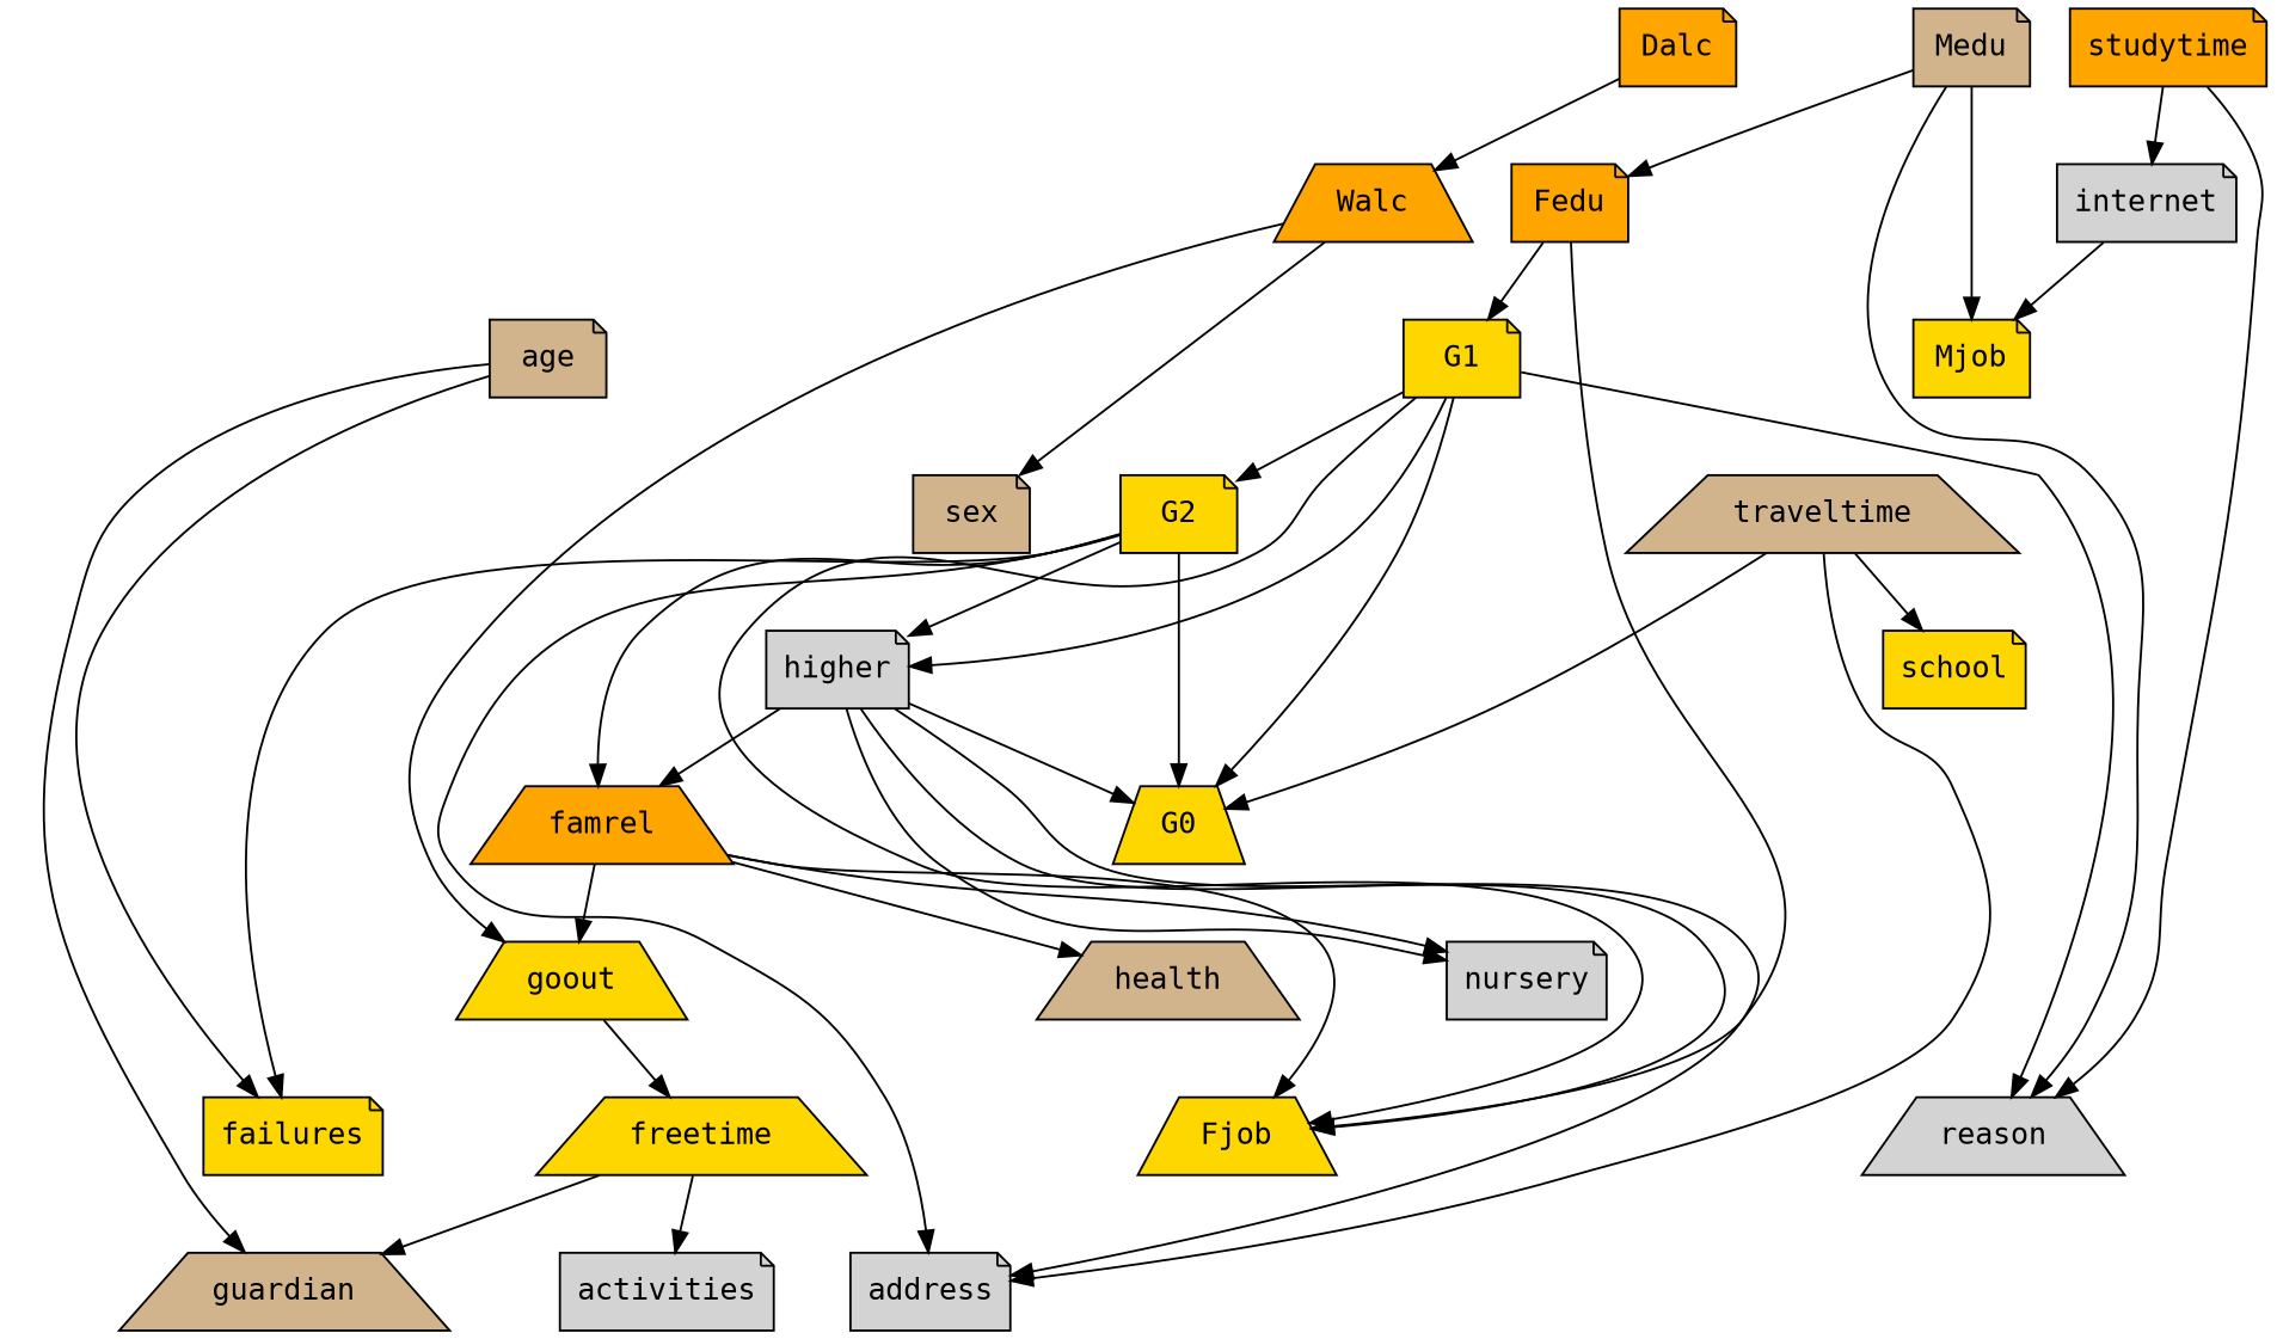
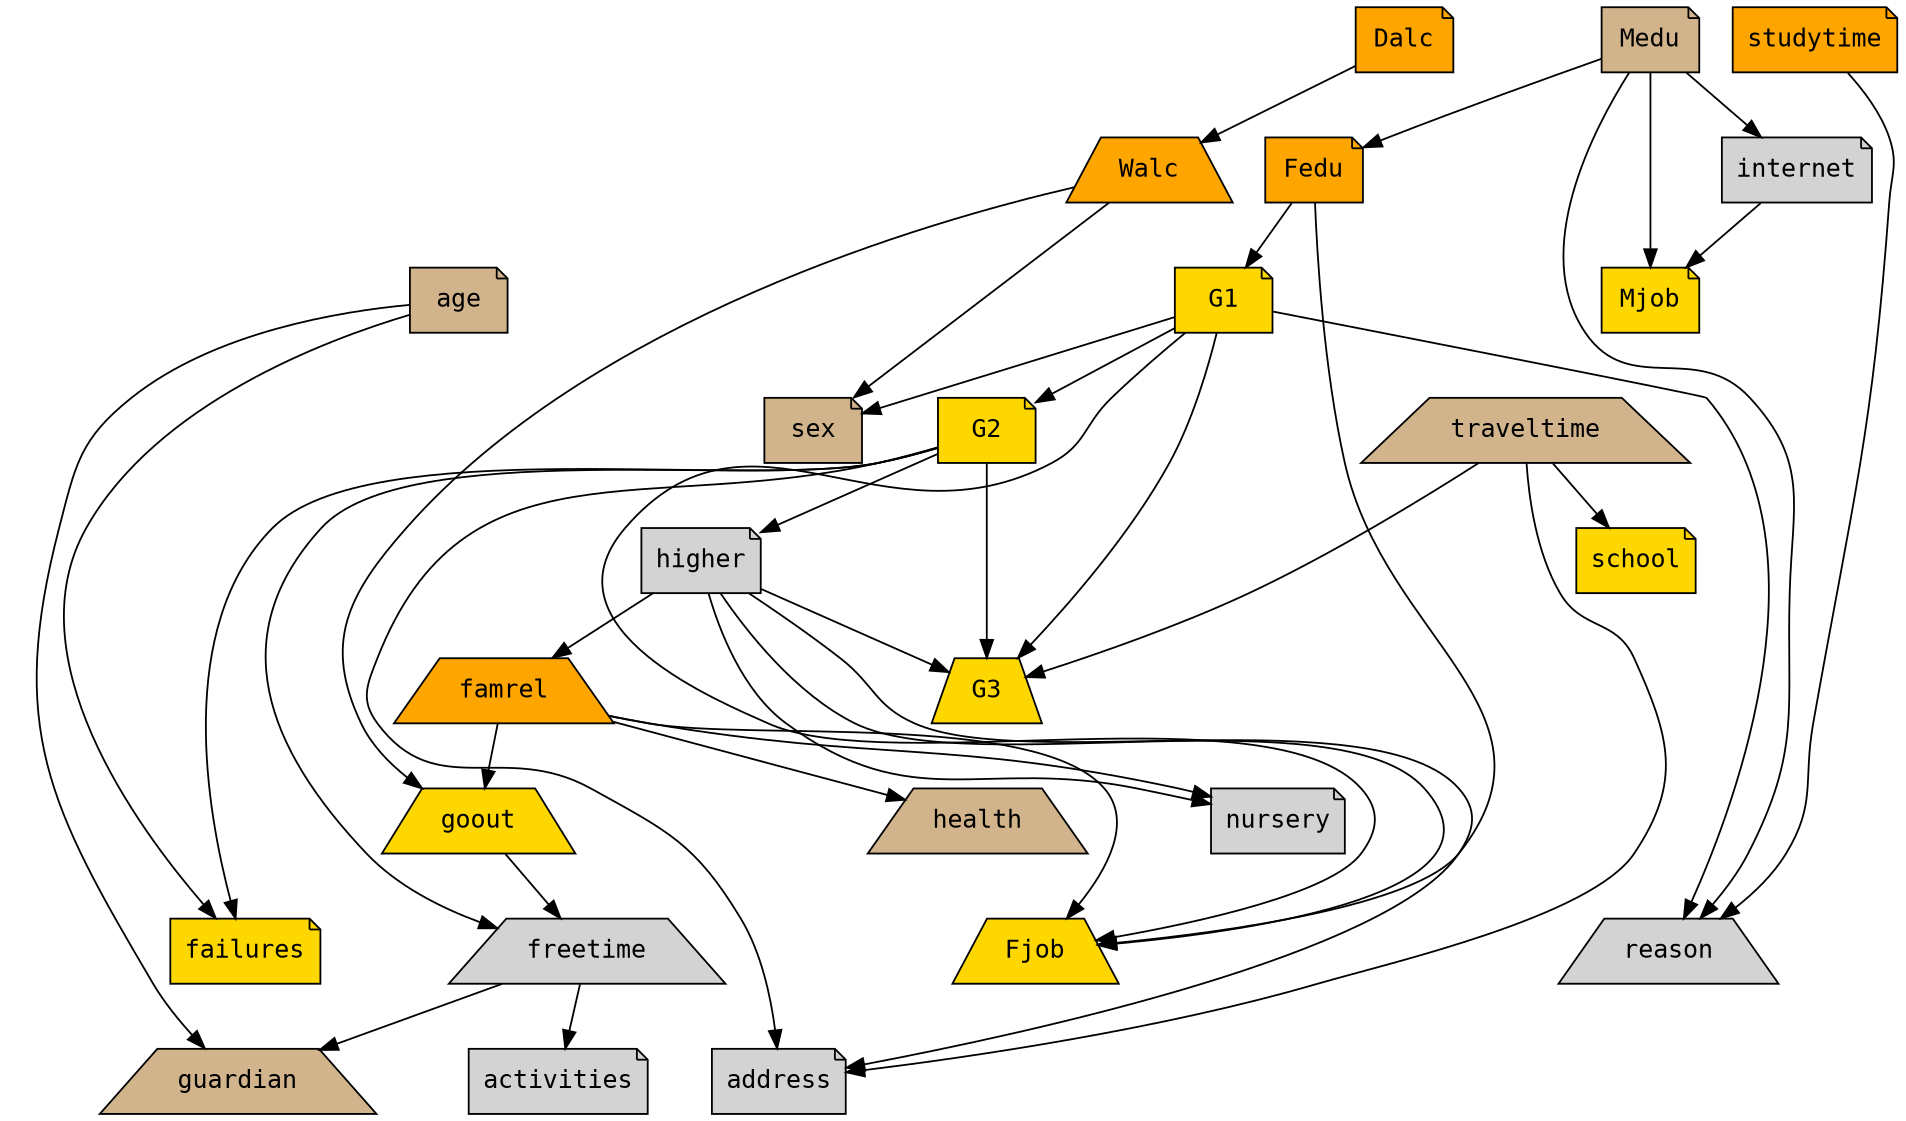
  strict digraph {
    fontname="DejaVu Sans Mono"
    node [fillcolor=gold fontname="DejaVu Sans Mono" shape=note style=filled]
    edge [fontname="DejaVu Sans Mono" origin=learned]
    famrel [fillcolor=orange shape=trapezium]
    goout [shape=trapezium]
    health [fillcolor=tan shape=trapezium]
    Fjob [shape=trapezium]
    nursery [fillcolor=lightgrey]
-   freetime [shape=trapezium]
+   freetime [fillcolor=lightgrey shape=trapezium]
    guardian [fillcolor=tan shape=trapezium]
    activities [fillcolor=lightgrey]
    Dalc [fillcolor=orange]
    Walc [fillcolor=orange shape=trapezium]
    sex [fillcolor=tan]
    age [fillcolor=tan]
    failures
    Medu [fillcolor=tan]
    Fedu [fillcolor=orange]
    Mjob
    reason [fillcolor=lightgrey shape=trapezium]
    internet [fillcolor=lightgrey]
    G1
-   G3 [shape=trapezium label=G0]
+   G3 [shape=trapezium]
    higher [fillcolor=lightgrey]
    G2
    traveltime [fillcolor=tan shape=trapezium]
    school
    address [fillcolor=lightgrey]
    studytime [fillcolor=orange]
    famrel -> goout [weight=0.26754594958189604]
    famrel -> health [weight=0.29257266988712516]
    famrel -> Fjob [weight=0.38747491056208194]
    famrel -> nursery [weight=0.3342440972487298]
    goout -> freetime [weight=0.3468078656547651]
    freetime -> guardian [weight=0.2903493870830288]
    freetime -> activities [weight=0.24382536883473632]
    Dalc -> Walc [weight=0.7671671987828613]
    Walc -> goout [weight=0.3687010292258091]
    Walc -> sex [weight=0.28606104491557055]
    age -> guardian [weight=0.9334092824745939]
    age -> failures [weight=0.8021169669401453]
    Medu -> Fedu [weight=0.5412269980830227]
    Medu -> Mjob [weight=1.504593778179442]
    Medu -> reason [weight=0.359331630236962]
-   studytime -> internet [weight=0.42757911566382584]
+   Medu -> internet [weight=0.42757911566382584]
    Fedu -> Fjob [weight=0.5328238166777791]
    Fedu -> G1 [weight=0.36827992310611096]
    internet -> Mjob [weight=0.4006280120868234]
    G1 -> Fjob [weight=0.8660063480493057]
    G1 -> reason [weight=0.691599446986542]
    G1 -> G3 [weight=2.6225199796543213]
-   G1 -> higher [weight=0.3080496069558442]
+   G1 -> sex [weight=0.3080496069558442]
    G1 -> G2 [weight=0.8234093216940341]
    higher -> famrel [weight=0.3684647701037428]
    higher -> Fjob [weight=0.34411984844615534]
    higher -> nursery [weight=0.24345027226783786]
    higher -> G3 [weight=0.23021862863911277]
    higher -> address [weight=0.23388701607859913]
-   G2 -> famrel [weight=0.41925933566830603]
+   G2 -> freetime [weight=0.41925933566830603]
    G2 -> failures [weight=-0.2582871124905703]
    G2 -> G3 [weight=16.619813681106148]
    G2 -> higher [weight=0.9639517678915379]
    G2 -> address [weight=0.24580883820585941]
    traveltime -> G3 [weight=0.3444839210421819]
    traveltime -> school [weight=0.3870540443742182]
    traveltime -> address [weight=-0.27847159868817434]
    studytime -> reason [weight=0.3085972130972797]
  }
